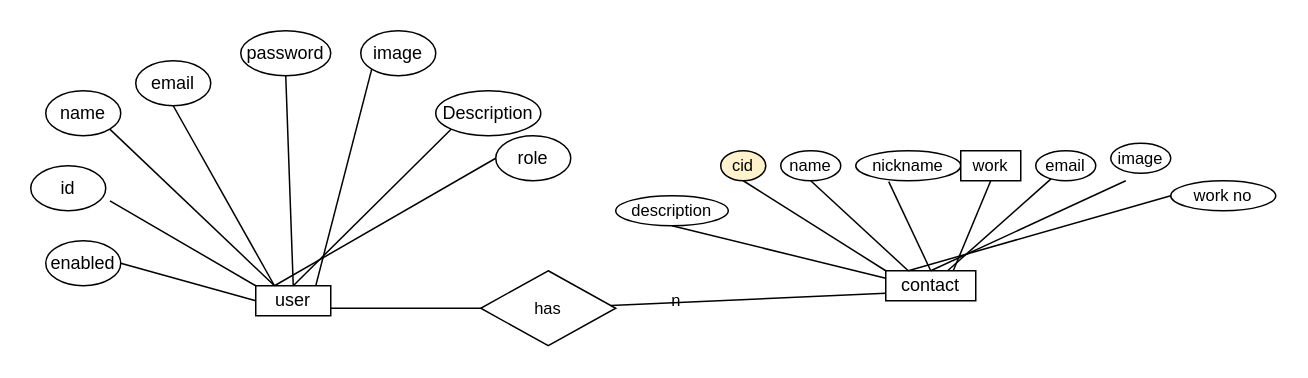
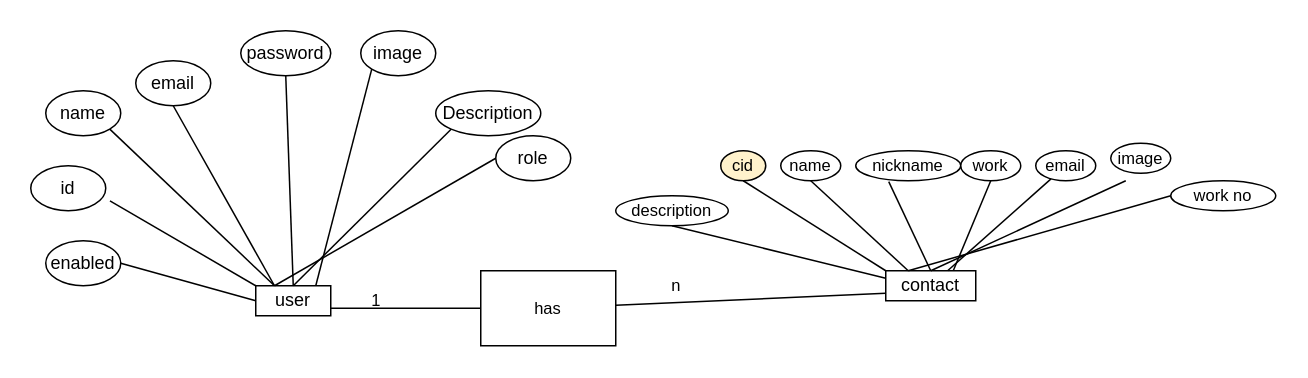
  <mxCell id="0" />
  <mxCell id="1" parent="0" />
  <mxCell id="2" value="user" style="rounded=0;whiteSpace=wrap;html=1;" vertex="1" parent="1"><mxGeometry x="170" y="190" width="50" height="20" as="geometry" /></mxCell>
  <mxCell id="3" value="contact" style="rounded=0;whiteSpace=wrap;html=1;" vertex="1" parent="1"><mxGeometry x="590" y="180" width="60" height="20" as="geometry" /></mxCell>
  <mxCell id="4" value="id" style="ellipse;whiteSpace=wrap;html=1;" vertex="1" parent="1"><mxGeometry y="110" width="50" height="30" as="geometry" x="20" /></mxCell>
  <mxCell id="5" value="name" style="ellipse;whiteSpace=wrap;html=1;" vertex="1" parent="1"><mxGeometry x="30" y="60" width="50" height="30" as="geometry" /></mxCell>
  <mxCell id="6" value="email" style="ellipse;whiteSpace=wrap;html=1;" vertex="1" parent="1"><mxGeometry x="90" y="40" width="50" height="30" as="geometry" /></mxCell>
  <mxCell id="7" style="edgeStyle=orthogonalEdgeStyle;rounded=0;orthogonalLoop=1;jettySize=auto;html=1;exitX=0.5;exitY=1;exitDx=0;exitDy=0;" edge="1" parent="1" source="4" target="4"><mxGeometry relative="1" as="geometry" /></mxCell>
  <mxCell id="8" value="password" style="ellipse;whiteSpace=wrap;html=1;" vertex="1" parent="1"><mxGeometry x="160" y="20" width="60" height="30" as="geometry" /></mxCell>
  <mxCell id="9" value="image" style="ellipse;whiteSpace=wrap;html=1;" vertex="1" parent="1"><mxGeometry x="240" y="20" width="50" height="30" as="geometry" /></mxCell>
  <mxCell id="10" value="Description" style="ellipse;whiteSpace=wrap;html=1;" vertex="1" parent="1"><mxGeometry x="290" y="60" width="70" height="30" as="geometry" /></mxCell>
  <mxCell id="11" value="role" style="ellipse;whiteSpace=wrap;html=1;" vertex="1" parent="1"><mxGeometry x="330" y="90" width="50" height="30" as="geometry" /></mxCell>
  <mxCell id="12" value="enabled" style="ellipse;whiteSpace=wrap;html=1;" vertex="1" parent="1"><mxGeometry x="30" y="160" width="50" height="30" as="geometry" /></mxCell>
  <mxCell id="13" value="" style="endArrow=none;html=1;rounded=0;labelBackgroundColor=default;strokeColor=default;fontFamily=Helvetica;fontSize=11;fontColor=default;shape=connector;entryX=1;entryY=0.5;entryDx=0;entryDy=0;exitX=0;exitY=0.5;exitDx=0;exitDy=0;" edge="1" parent="1" source="2" target="12"><mxGeometry width="50" height="50" relative="1" as="geometry"><mxPoint x="420" y="320" as="sourcePoint" /><mxPoint x="470" y="270" as="targetPoint" /></mxGeometry></mxCell>
  <mxCell id="14" value="" style="endArrow=none;html=1;rounded=0;labelBackgroundColor=default;strokeColor=default;fontFamily=Helvetica;fontSize=11;fontColor=default;shape=connector;entryX=1.056;entryY=0.78;entryDx=0;entryDy=0;exitX=0;exitY=0;exitDx=0;exitDy=0;entryPerimeter=0;" edge="1" parent="1" source="2" target="4"><mxGeometry width="50" height="50" relative="1" as="geometry"><mxPoint x="180" y="210" as="sourcePoint" /><mxPoint x="90" y="185" as="targetPoint" /><Array as="points" /></mxGeometry></mxCell>
  <mxCell id="15" value="" style="endArrow=none;html=1;rounded=0;labelBackgroundColor=default;strokeColor=default;fontFamily=Helvetica;fontSize=11;fontColor=default;shape=connector;entryX=1;entryY=1;entryDx=0;entryDy=0;exitX=0.25;exitY=0;exitDx=0;exitDy=0;" edge="1" parent="1" source="2" target="5"><mxGeometry width="50" height="50" relative="1" as="geometry"><mxPoint x="180" y="200" as="sourcePoint" /><mxPoint x="82.8" y="143.4" as="targetPoint" /><Array as="points" /></mxGeometry></mxCell>
  <mxCell id="16" value="" style="endArrow=none;html=1;rounded=0;labelBackgroundColor=default;strokeColor=default;fontFamily=Helvetica;fontSize=11;fontColor=default;shape=connector;entryX=0.5;entryY=1;entryDx=0;entryDy=0;exitX=0.25;exitY=0;exitDx=0;exitDy=0;" edge="1" parent="1" source="2" target="6"><mxGeometry width="50" height="50" relative="1" as="geometry"><mxPoint x="180" y="180" as="sourcePoint" /><mxPoint x="92.8" y="153.4" as="targetPoint" /><Array as="points" /></mxGeometry></mxCell>
  <mxCell id="17" value="" style="endArrow=none;html=1;rounded=0;labelBackgroundColor=default;strokeColor=default;fontFamily=Helvetica;fontSize=11;fontColor=default;shape=connector;entryX=0.5;entryY=1;entryDx=0;entryDy=0;exitX=0.5;exitY=0;exitDx=0;exitDy=0;" edge="1" parent="1" source="2" target="8"><mxGeometry width="50" height="50" relative="1" as="geometry"><mxPoint x="200" y="220" as="sourcePoint" /><mxPoint x="102.8" y="163.4" as="targetPoint" /><Array as="points" /></mxGeometry></mxCell>
  <mxCell id="18" value="" style="endArrow=none;html=1;rounded=0;labelBackgroundColor=default;strokeColor=default;fontFamily=Helvetica;fontSize=11;fontColor=default;shape=connector;entryX=0;entryY=1;entryDx=0;entryDy=0;" edge="1" parent="1" target="9"><mxGeometry width="50" height="50" relative="1" as="geometry"><mxPoint x="210" y="190" as="sourcePoint" /><mxPoint x="200" y="60" as="targetPoint" /><Array as="points" /></mxGeometry></mxCell>
  <mxCell id="19" value="" style="endArrow=none;html=1;rounded=0;labelBackgroundColor=default;strokeColor=default;fontFamily=Helvetica;fontSize=11;fontColor=default;shape=connector;entryX=0;entryY=1;entryDx=0;entryDy=0;exitX=0.5;exitY=0;exitDx=0;exitDy=0;" edge="1" parent="1" source="2" target="10"><mxGeometry width="50" height="50" relative="1" as="geometry"><mxPoint x="215" y="210" as="sourcePoint" /><mxPoint x="210" y="70" as="targetPoint" /><Array as="points" /></mxGeometry></mxCell>
  <mxCell id="20" value="" style="endArrow=none;html=1;rounded=0;labelBackgroundColor=default;strokeColor=default;fontFamily=Helvetica;fontSize=11;fontColor=default;shape=connector;entryX=0;entryY=0.5;entryDx=0;entryDy=0;exitX=0.25;exitY=0;exitDx=0;exitDy=0;" edge="1" parent="1" source="2" target="11"><mxGeometry width="50" height="50" relative="1" as="geometry"><mxPoint x="225" y="220" as="sourcePoint" /><mxPoint x="220" y="80" as="targetPoint" /><Array as="points" /></mxGeometry></mxCell>
  <mxCell id="21" value="cid" style="ellipse;whiteSpace=wrap;html=1;fontFamily=Helvetica;fontSize=11;fontColor=default;fillColor=#fff2cc;" vertex="1" parent="1"><mxGeometry x="480" y="100" width="30" height="20" as="geometry" /></mxCell>
  <mxCell id="22" value="name" style="ellipse;whiteSpace=wrap;html=1;fontFamily=Helvetica;fontSize=11;fontColor=default;" vertex="1" parent="1"><mxGeometry x="520" y="100" width="40" height="20" as="geometry" /></mxCell>
  <mxCell id="23" value="nickname" style="ellipse;whiteSpace=wrap;html=1;fontFamily=Helvetica;fontSize=11;fontColor=default;" vertex="1" parent="1"><mxGeometry x="570" y="100" width="70" height="20" as="geometry" /></mxCell>
- <mxCell id="24" value="work" style="whiteSpace=wrap;html=1;fontFamily=Helvetica;fontSize=11;fontColor=default;rounded=0;" vertex="1" parent="1"><mxGeometry x="640" y="100" width="40" height="20" as="geometry" /></mxCell>
+ <mxCell id="24" value="work" style="ellipse;whiteSpace=wrap;html=1;fontFamily=Helvetica;fontSize=11;fontColor=default;" vertex="1" parent="1"><mxGeometry x="640" y="100" width="40" height="20" as="geometry" /></mxCell>
  <mxCell id="25" value="email" style="ellipse;whiteSpace=wrap;html=1;fontFamily=Helvetica;fontSize=11;fontColor=default;" vertex="1" parent="1"><mxGeometry x="690" y="100" width="40" height="20" as="geometry" /></mxCell>
  <mxCell id="26" value="image" style="ellipse;whiteSpace=wrap;html=1;fontFamily=Helvetica;fontSize=11;fontColor=default;" vertex="1" parent="1"><mxGeometry x="740" y="95" width="40" height="20" as="geometry" /></mxCell>
  <mxCell id="27" value="description" style="ellipse;whiteSpace=wrap;html=1;fontFamily=Helvetica;fontSize=11;fontColor=default;" vertex="1" parent="1"><mxGeometry x="410" y="130" width="75" height="20" as="geometry" /></mxCell>
  <mxCell id="28" value="work no" style="ellipse;whiteSpace=wrap;html=1;fontFamily=Helvetica;fontSize=11;fontColor=default;" vertex="1" parent="1"><mxGeometry x="780" y="120" width="70" height="20" as="geometry" /></mxCell>
  <mxCell id="29" value="" style="endArrow=none;html=1;rounded=0;labelBackgroundColor=default;strokeColor=default;fontFamily=Helvetica;fontSize=11;fontColor=default;shape=connector;entryX=0.5;entryY=1;entryDx=0;entryDy=0;exitX=0;exitY=0.25;exitDx=0;exitDy=0;" edge="1" parent="1" source="3" target="27"><mxGeometry width="50" height="50" relative="1" as="geometry"><mxPoint x="580" y="180" as="sourcePoint" /><mxPoint x="470" y="270" as="targetPoint" /></mxGeometry></mxCell>
  <mxCell id="30" value="" style="endArrow=none;html=1;rounded=0;labelBackgroundColor=default;strokeColor=default;fontFamily=Helvetica;fontSize=11;fontColor=default;shape=connector;entryX=0.5;entryY=1;entryDx=0;entryDy=0;exitX=0;exitY=0;exitDx=0;exitDy=0;" edge="1" parent="1" source="3" target="21"><mxGeometry width="50" height="50" relative="1" as="geometry"><mxPoint x="580" y="170" as="sourcePoint" /><mxPoint x="457.5" y="160" as="targetPoint" /></mxGeometry></mxCell>
  <mxCell id="31" value="" style="endArrow=none;html=1;rounded=0;labelBackgroundColor=default;strokeColor=default;fontFamily=Helvetica;fontSize=11;fontColor=default;shape=connector;exitX=0.25;exitY=0;exitDx=0;exitDy=0;entryX=0.5;entryY=1;entryDx=0;entryDy=0;" edge="1" parent="1" source="3" target="22"><mxGeometry width="50" height="50" relative="1" as="geometry"><mxPoint x="610" y="205" as="sourcePoint" /><mxPoint x="540" y="130" as="targetPoint" /></mxGeometry></mxCell>
  <mxCell id="32" value="" style="endArrow=none;html=1;rounded=0;labelBackgroundColor=default;strokeColor=default;fontFamily=Helvetica;fontSize=11;fontColor=default;shape=connector;entryX=0.314;entryY=1.03;entryDx=0;entryDy=0;exitX=0.5;exitY=0;exitDx=0;exitDy=0;entryPerimeter=0;" edge="1" parent="1" source="3" target="23"><mxGeometry width="50" height="50" relative="1" as="geometry"><mxPoint x="620" y="215" as="sourcePoint" /><mxPoint x="477.5" y="180" as="targetPoint" /></mxGeometry></mxCell>
  <mxCell id="33" value="" style="endArrow=none;html=1;rounded=0;labelBackgroundColor=default;strokeColor=default;fontFamily=Helvetica;fontSize=11;fontColor=default;shape=connector;entryX=0.5;entryY=1;entryDx=0;entryDy=0;exitX=0.75;exitY=0;exitDx=0;exitDy=0;" edge="1" parent="1" source="3" target="24"><mxGeometry width="50" height="50" relative="1" as="geometry"><mxPoint x="630" y="225" as="sourcePoint" /><mxPoint x="487.5" y="190" as="targetPoint" /></mxGeometry></mxCell>
  <mxCell id="34" value="" style="endArrow=none;html=1;rounded=0;labelBackgroundColor=default;strokeColor=default;fontFamily=Helvetica;fontSize=11;fontColor=default;shape=connector;" edge="1" parent="1" source="3" target="25"><mxGeometry width="50" height="50" relative="1" as="geometry"><mxPoint x="640" y="235" as="sourcePoint" /><mxPoint x="497.5" y="200" as="targetPoint" /></mxGeometry></mxCell>
  <mxCell id="35" value="" style="endArrow=none;html=1;rounded=0;labelBackgroundColor=default;strokeColor=default;fontFamily=Helvetica;fontSize=11;fontColor=default;shape=connector;exitX=0.5;exitY=0;exitDx=0;exitDy=0;" edge="1" parent="1" source="3"><mxGeometry width="50" height="50" relative="1" as="geometry"><mxPoint x="650" y="245" as="sourcePoint" /><mxPoint x="750" y="120" as="targetPoint" /></mxGeometry></mxCell>
  <mxCell id="36" value="" style="endArrow=none;html=1;rounded=0;labelBackgroundColor=default;strokeColor=default;fontFamily=Helvetica;fontSize=11;fontColor=default;shape=connector;entryX=0;entryY=0.5;entryDx=0;entryDy=0;exitX=0.25;exitY=0;exitDx=0;exitDy=0;" edge="1" parent="1" source="3" target="28"><mxGeometry width="50" height="50" relative="1" as="geometry"><mxPoint x="660" y="255" as="sourcePoint" /><mxPoint x="517.5" y="220" as="targetPoint" /></mxGeometry></mxCell>
- <mxCell id="37" value="has" style="rhombus;whiteSpace=wrap;html=1;fontFamily=Helvetica;fontSize=11;fontColor=default;" vertex="1" parent="1"><mxGeometry x="320" y="180" width="90" height="50" as="geometry" /></mxCell>
+ <mxCell id="37" value="has" style="whiteSpace=wrap;html=1;fontFamily=Helvetica;fontSize=11;fontColor=default;rounded=0;" vertex="1" parent="1"><mxGeometry x="320" y="180" width="90" height="50" as="geometry" /></mxCell>
  <mxCell id="38" value="" style="endArrow=none;html=1;rounded=0;labelBackgroundColor=default;strokeColor=default;fontFamily=Helvetica;fontSize=11;fontColor=default;shape=connector;entryX=1;entryY=0.75;entryDx=0;entryDy=0;" edge="1" parent="1" source="37" target="2"><mxGeometry width="50" height="50" relative="1" as="geometry"><mxPoint x="420" y="320" as="sourcePoint" /><mxPoint x="470" y="270" as="targetPoint" /></mxGeometry></mxCell>
+ <mxCell id="39" value="1" style="text;html=1;align=center;verticalAlign=middle;resizable=0;points=[];autosize=1;strokeColor=none;fillColor=none;fontSize=11;fontFamily=Helvetica;fontColor=default;" vertex="1" parent="1"><mxGeometry x="235" y="185" width="30" height="30" as="geometry" /></mxCell>
  <mxCell id="40" value="" style="endArrow=none;html=1;rounded=0;labelBackgroundColor=default;strokeColor=default;fontFamily=Helvetica;fontSize=11;fontColor=default;shape=connector;entryX=0;entryY=0.75;entryDx=0;entryDy=0;" edge="1" parent="1" source="37" target="3"><mxGeometry width="50" height="50" relative="1" as="geometry"><mxPoint x="420" y="320" as="sourcePoint" /><mxPoint x="580" y="200" as="targetPoint" /></mxGeometry></mxCell>
- <mxCell id="41" value="n" style="text;html=1;align=center;verticalAlign=middle;resizable=0;points=[];autosize=1;strokeColor=none;fillColor=none;fontSize=11;fontFamily=Helvetica;fontColor=default;" vertex="1" parent="1"><mxGeometry x="435" y="185" width="30" height="30" as="geometry" /></mxCell>
+ <mxCell id="41" value="n" style="text;html=1;align=center;verticalAlign=middle;resizable=0;points=[];autosize=1;strokeColor=none;fillColor=none;fontSize=11;fontFamily=Helvetica;fontColor=default;" vertex="1" parent="1"><mxGeometry x="435" y="175" width="30" height="30" as="geometry" /></mxCell>
